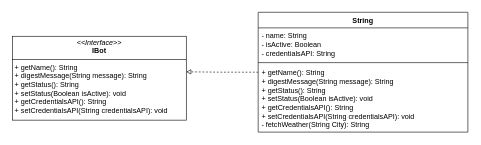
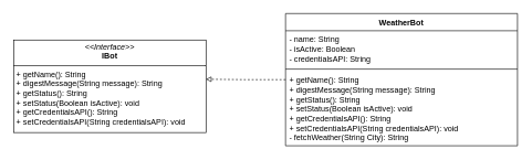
  <mxCell id="0" />
  <mxCell id="1" parent="0" />
  <mxCell id="2" style="edgeStyle=orthogonalEdgeStyle;rounded=0;orthogonalLoop=1;jettySize=auto;html=1;entryX=0.999;entryY=0.424;entryDx=0;entryDy=0;endArrow=block;endFill=0;dashed=1;entryPerimeter=0;" parent="1" source="3" target="7" edge="1"><mxGeometry relative="1" as="geometry"><mxPoint x="200" y="123" as="targetPoint" /></mxGeometry></mxCell>
- <mxCell id="3" value="String" style="swimlane;fontStyle=1;align=center;verticalAlign=top;childLayout=stackLayout;horizontal=1;startSize=26;horizontalStack=0;resizeParent=1;resizeParentMax=0;resizeLast=0;collapsible=1;marginBottom=0;whiteSpace=wrap;html=1;" parent="1" vertex="1"><mxGeometry x="430" y="20" width="350" height="200" as="geometry" /></mxCell>
+ <mxCell id="3" value="WeatherBot" style="swimlane;fontStyle=1;align=center;verticalAlign=top;childLayout=stackLayout;horizontal=1;startSize=26;horizontalStack=0;resizeParent=1;resizeParentMax=0;resizeLast=0;collapsible=1;marginBottom=0;whiteSpace=wrap;html=1;" parent="1" vertex="1"><mxGeometry x="430" y="20" width="350" height="200" as="geometry" /></mxCell>
  <mxCell id="4" value="- name: String&lt;div&gt;- isActive: Boolean&lt;/div&gt;&lt;div&gt;- credentialsAPI: String&lt;/div&gt;&lt;div&gt;&lt;br&gt;&lt;/div&gt;" style="text;strokeColor=none;fillColor=none;align=left;verticalAlign=top;spacingLeft=4;spacingRight=4;overflow=hidden;rotatable=0;points=[[0,0.5],[1,0.5]];portConstraint=eastwest;whiteSpace=wrap;html=1;" parent="3" vertex="1"><mxGeometry y="26" width="350" height="54" as="geometry" /></mxCell>
  <mxCell id="5" value="" style="line;strokeWidth=1;fillColor=none;align=left;verticalAlign=middle;spacingTop=-1;spacingLeft=3;spacingRight=3;rotatable=0;labelPosition=right;points=[];portConstraint=eastwest;strokeColor=inherit;" parent="3" vertex="1"><mxGeometry y="80" width="350" height="8" as="geometry" /></mxCell>
  <mxCell id="6" value="+ getName(): String&lt;div&gt;+ digestMessage(String message): String&lt;/div&gt;&lt;div&gt;+ getStatus(): String&lt;/div&gt;&lt;div&gt;+ setStatus(Boolean isActive): void&lt;/div&gt;&lt;div&gt;+ getCredentialsAPI(): String&lt;/div&gt;&lt;div&gt;+ setCredentialsAPI(String credentialsAPI): void&lt;/div&gt;&lt;div&gt;- fetchWeather(String City): String&lt;/div&gt;" style="text;strokeColor=none;fillColor=none;align=left;verticalAlign=top;spacingLeft=4;spacingRight=4;overflow=hidden;rotatable=0;points=[[0,0.5],[1,0.5]];portConstraint=eastwest;whiteSpace=wrap;html=1;" parent="3" vertex="1"><mxGeometry y="88" width="350" height="112" as="geometry" /></mxCell>
  <mxCell id="7" value="&lt;p style=&quot;margin:0px;margin-top:4px;text-align:center;&quot;&gt;&lt;i&gt;&amp;lt;&amp;lt;Interface&amp;gt;&amp;gt;&lt;/i&gt;&lt;br&gt;&lt;b&gt;IBot&lt;/b&gt;&lt;/p&gt;&lt;hr size=&quot;1&quot; style=&quot;border-style:solid;&quot;&gt;&lt;p style=&quot;margin:0px;margin-left:4px;&quot;&gt;&lt;/p&gt;&lt;p style=&quot;margin:0px;margin-left:4px;&quot;&gt;+ getName(): String&lt;br&gt;+ digestMessage(String message): String&lt;/p&gt;&lt;p style=&quot;margin:0px;margin-left:4px;&quot;&gt;+ getStatus(): String&lt;/p&gt;&lt;p style=&quot;margin:0px;margin-left:4px;&quot;&gt;+ setStatus(Boolean isActive): void&lt;/p&gt;&lt;p style=&quot;margin:0px;margin-left:4px;&quot;&gt;+ getCredentialsAPI(): String&lt;/p&gt;&lt;p style=&quot;margin:0px;margin-left:4px;&quot;&gt;+ setCredentialsAPI(String credentialsAPI): void&lt;/p&gt;&lt;p style=&quot;margin:0px;margin-left:4px;&quot;&gt;&lt;br&gt;&lt;/p&gt;" style="verticalAlign=top;align=left;overflow=fill;html=1;whiteSpace=wrap;" parent="1" vertex="1"><mxGeometry x="20" y="60" width="290" height="140" as="geometry" /></mxCell>
